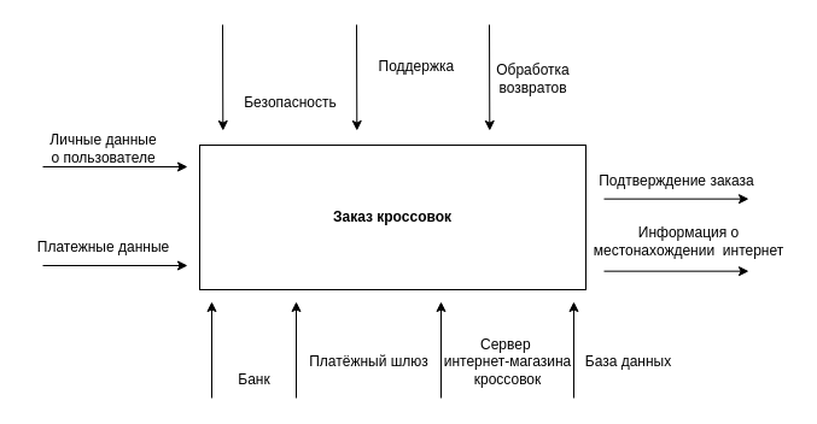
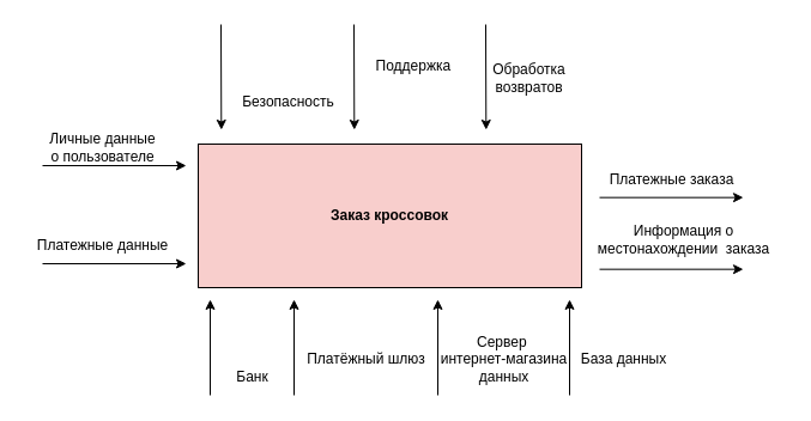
  <mxCell id="0" />
  <mxCell id="1" parent="0" />
- <mxCell id="2" value="&lt;b&gt;Заказ кроссовок&lt;/b&gt;" style="html=1;whiteSpace=wrap;" vertex="1" parent="1"><mxGeometry x="165" y="120" width="320" height="120" as="geometry" /></mxCell>
+ <mxCell id="2" value="&lt;b&gt;Заказ кроссовок&lt;/b&gt;" style="html=1;whiteSpace=wrap;fillColor=#f8cecc;" vertex="1" parent="1"><mxGeometry x="165" y="120" width="320" height="120" as="geometry" /></mxCell>
  <mxCell id="3" value="" style="endArrow=classic;html=1;rounded=0;" edge="1" parent="1"><mxGeometry width="50" height="50" relative="1" as="geometry"><mxPoint x="35" y="138" as="sourcePoint" /><mxPoint x="155" y="138" as="targetPoint" /></mxGeometry></mxCell>
  <mxCell id="4" value="Личные данные &lt;br&gt;о пользователе" style="text;html=1;align=center;verticalAlign=middle;resizable=0;points=[];autosize=1;strokeColor=none;fillColor=none;" vertex="1" parent="1"><mxGeometry x="30" y="103" width="110" height="40" as="geometry" /></mxCell>
  <mxCell id="5" value="" style="endArrow=classic;html=1;rounded=0;" edge="1" parent="1"><mxGeometry width="50" height="50" relative="1" as="geometry"><mxPoint x="35" y="220" as="sourcePoint" /><mxPoint x="155" y="220" as="targetPoint" /></mxGeometry></mxCell>
  <mxCell id="6" value="Платежные данные" style="text;html=1;align=center;verticalAlign=middle;resizable=0;points=[];autosize=1;strokeColor=none;fillColor=none;" vertex="1" parent="1"><mxGeometry x="20" y="190" width="130" height="30" as="geometry" /></mxCell>
  <mxCell id="7" value="" style="endArrow=classic;html=1;rounded=0;" edge="1" parent="1"><mxGeometry width="50" height="50" relative="1" as="geometry"><mxPoint x="500" y="164.66" as="sourcePoint" /><mxPoint x="620" y="164.66" as="targetPoint" /></mxGeometry></mxCell>
- <mxCell id="8" value="Подтверждение заказа" style="text;html=1;align=center;verticalAlign=middle;resizable=0;points=[];autosize=1;strokeColor=none;fillColor=none;" vertex="1" parent="1"><mxGeometry x="485" y="134.66" width="150" height="30" as="geometry" /></mxCell>
- <mxCell id="9" value="Информация о &lt;br&gt;местонахождении&amp;nbsp; интернет" style="text;html=1;align=center;verticalAlign=middle;resizable=0;points=[];autosize=1;strokeColor=none;fillColor=none;" vertex="1" parent="1"><mxGeometry x="485" y="179.66" width="170" height="40" as="geometry" /></mxCell>
+ <mxCell id="8" value="Платежные заказа" style="text;html=1;align=center;verticalAlign=middle;resizable=0;points=[];autosize=1;strokeColor=none;fillColor=none;" vertex="1" parent="1"><mxGeometry x="485" y="134.66" width="150" height="30" as="geometry" /></mxCell>
+ <mxCell id="9" value="Информация о &lt;br&gt;местонахождении&amp;nbsp; заказа" style="text;html=1;align=center;verticalAlign=middle;resizable=0;points=[];autosize=1;strokeColor=none;fillColor=none;" vertex="1" parent="1"><mxGeometry x="485" y="179.66" width="170" height="40" as="geometry" /></mxCell>
  <mxCell id="10" value="" style="endArrow=classic;html=1;rounded=0;" edge="1" parent="1"><mxGeometry width="50" height="50" relative="1" as="geometry"><mxPoint x="500" y="224.66" as="sourcePoint" /><mxPoint x="620" y="224.66" as="targetPoint" /></mxGeometry></mxCell>
  <mxCell id="11" value="" style="endArrow=classic;html=1;rounded=0;" edge="1" parent="1"><mxGeometry width="50" height="50" relative="1" as="geometry"><mxPoint x="475" y="330" as="sourcePoint" /><mxPoint x="475" y="250" as="targetPoint" /></mxGeometry></mxCell>
  <mxCell id="12" value="База данных" style="text;html=1;align=center;verticalAlign=middle;resizable=0;points=[];autosize=1;strokeColor=none;fillColor=none;" vertex="1" parent="1"><mxGeometry x="475" y="285" width="90" height="30" as="geometry" /></mxCell>
  <mxCell id="13" value="" style="endArrow=classic;html=1;rounded=0;" edge="1" parent="1"><mxGeometry width="50" height="50" relative="1" as="geometry"><mxPoint x="365" y="330" as="sourcePoint" /><mxPoint x="365" y="250" as="targetPoint" /></mxGeometry></mxCell>
- <mxCell id="14" value="Сервер&amp;nbsp;&lt;br&gt;интернет-магазина&lt;br&gt;кроссовок" style="text;html=1;align=center;verticalAlign=middle;resizable=0;points=[];autosize=1;strokeColor=none;fillColor=none;" vertex="1" parent="1"><mxGeometry x="355" y="270" width="130" height="60" as="geometry" /></mxCell>
+ <mxCell id="14" value="Сервер&amp;nbsp;&lt;br&gt;интернет-магазина&lt;br&gt;данных" style="text;html=1;align=center;verticalAlign=middle;resizable=0;points=[];autosize=1;strokeColor=none;fillColor=none;" vertex="1" parent="1"><mxGeometry x="355" y="270" width="130" height="60" as="geometry" /></mxCell>
  <mxCell id="15" value="" style="endArrow=classic;html=1;rounded=0;" edge="1" parent="1"><mxGeometry width="50" height="50" relative="1" as="geometry"><mxPoint x="175" y="330" as="sourcePoint" /><mxPoint x="175" y="250" as="targetPoint" /></mxGeometry></mxCell>
  <mxCell id="16" value="Платёжный шлюз" style="text;html=1;align=center;verticalAlign=middle;resizable=0;points=[];autosize=1;strokeColor=none;fillColor=none;" vertex="1" parent="1"><mxGeometry x="245" y="285" width="120" height="30" as="geometry" /></mxCell>
  <mxCell id="17" value="" style="endArrow=classic;html=1;rounded=0;" edge="1" parent="1"><mxGeometry width="50" height="50" relative="1" as="geometry"><mxPoint x="245" y="330" as="sourcePoint" /><mxPoint x="245" y="250" as="targetPoint" /></mxGeometry></mxCell>
  <mxCell id="18" value="Банк" style="text;html=1;align=center;verticalAlign=middle;resizable=0;points=[];autosize=1;strokeColor=none;fillColor=none;" vertex="1" parent="1"><mxGeometry x="185" y="300" width="50" height="30" as="geometry" /></mxCell>
  <mxCell id="19" value="" style="endArrow=classic;html=1;rounded=0;" edge="1" parent="1"><mxGeometry width="50" height="50" relative="1" as="geometry"><mxPoint x="184" y="20" as="sourcePoint" /><mxPoint x="184.31" y="108" as="targetPoint" /></mxGeometry></mxCell>
  <mxCell id="20" value="Безопасность" style="text;html=1;align=center;verticalAlign=middle;resizable=0;points=[];autosize=1;strokeColor=none;fillColor=none;" vertex="1" parent="1"><mxGeometry x="190" y="70" width="100" height="30" as="geometry" /></mxCell>
  <mxCell id="21" value="" style="endArrow=classic;html=1;rounded=0;" edge="1" parent="1"><mxGeometry width="50" height="50" relative="1" as="geometry"><mxPoint x="295" y="20" as="sourcePoint" /><mxPoint x="295.31" y="108" as="targetPoint" /></mxGeometry></mxCell>
  <mxCell id="22" value="Поддержка&amp;nbsp;" style="text;html=1;align=center;verticalAlign=middle;resizable=0;points=[];autosize=1;strokeColor=none;fillColor=none;" vertex="1" parent="1"><mxGeometry x="301" y="40" width="90" height="30" as="geometry" /></mxCell>
  <mxCell id="23" value="" style="endArrow=classic;html=1;rounded=0;" edge="1" parent="1"><mxGeometry width="50" height="50" relative="1" as="geometry"><mxPoint x="405" y="20" as="sourcePoint" /><mxPoint x="405.31" y="108" as="targetPoint" /></mxGeometry></mxCell>
  <mxCell id="24" value="Обработка &lt;br&gt;возвратов" style="text;html=1;align=center;verticalAlign=middle;resizable=0;points=[];autosize=1;strokeColor=none;fillColor=none;" vertex="1" parent="1"><mxGeometry x="401" y="45" width="80" height="40" as="geometry" /></mxCell>
